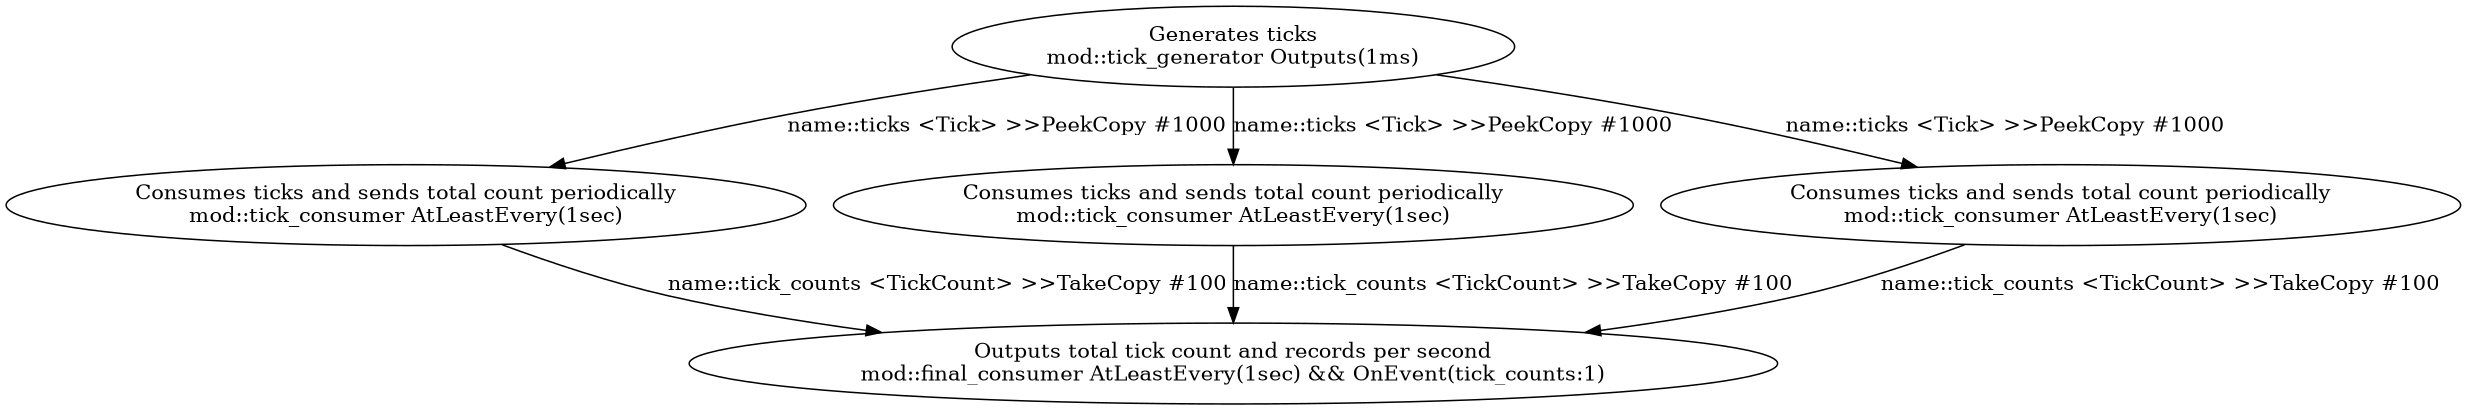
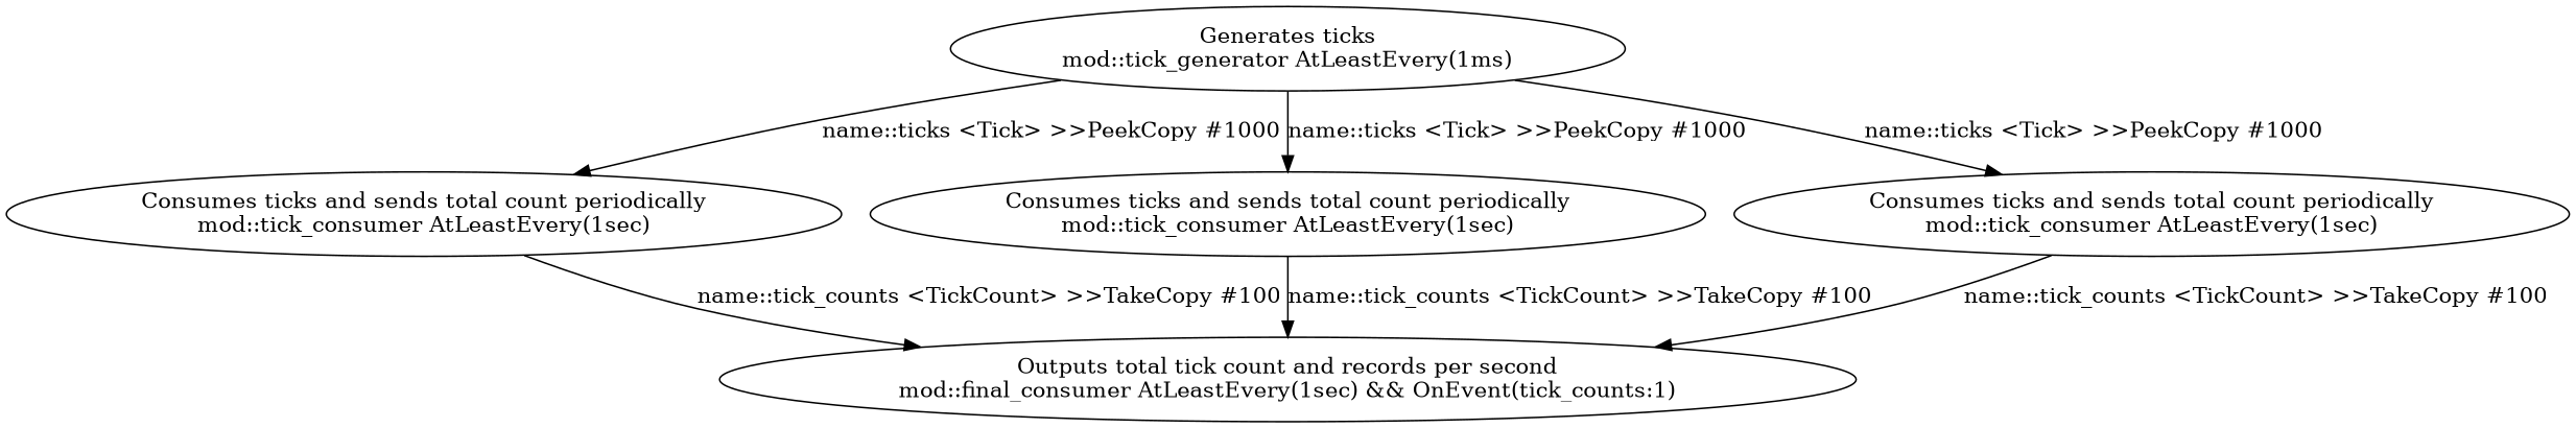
  digraph {
-   n1 [label="Generates ticks\nmod::tick_generator Outputs(1ms)"]
+   n1 [label="Generates ticks\nmod::tick_generator AtLeastEvery(1ms)"]
    n2 [label="Consumes ticks and sends total count periodically\nmod::tick_consumer AtLeastEvery(1sec)"]
    n3 [label="Consumes ticks and sends total count periodically\nmod::tick_consumer AtLeastEvery(1sec)"]
    n4 [label="Consumes ticks and sends total count periodically\nmod::tick_consumer AtLeastEvery(1sec)"]
    n5 [label="Outputs total tick count and records per second\nmod::final_consumer AtLeastEvery(1sec) && OnEvent(tick_counts:1)"]
    n1 -> n2 [label="name::ticks <Tick> >>PeekCopy #1000"]
    n1 -> n3 [label="name::ticks <Tick> >>PeekCopy #1000"]
    n1 -> n4 [label="name::ticks <Tick> >>PeekCopy #1000"]
    n2 -> n5 [label="name::tick_counts <TickCount> >>TakeCopy #100"]
    n3 -> n5 [label="name::tick_counts <TickCount> >>TakeCopy #100"]
    n4 -> n5 [label="name::tick_counts <TickCount> >>TakeCopy #100"]
  }
